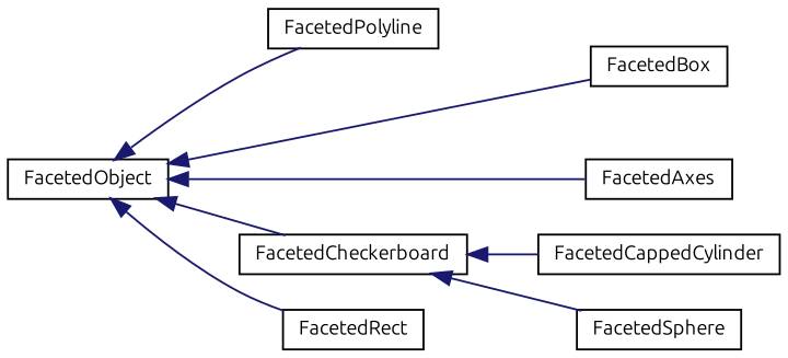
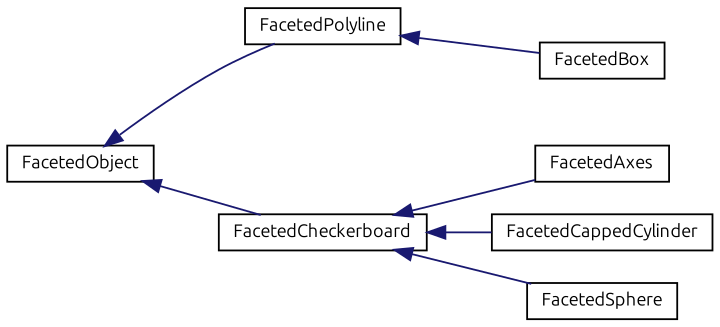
  digraph {
    fontname=Ubuntu
    rankdir=LR
    node [color=black fillcolor=white fontname=Ubuntu fontsize=10 shape=record style=filled]
    edge [color=midnightblue dir=back fontname=Ubuntu fontsize=10 labelfontname=Helvetica labelfontsize=10 style=solid]
    n1 [height=0.2 label=FacetedObject width=0.4]
    n2 [height=0.2 label=FacetedAxes width=0.4]
    n3 [height=0.2 label=FacetedBox width=0.4]
    n4 [height=0.2 label=FacetedCheckerboard width=0.4]
    n5 [height=0.2 label=FacetedPolyline width=0.4]
-   n6 [height=0.2 label=FacetedRect width=0.4]
    n7 [height=0.2 label=FacetedCappedCylinder width=0.4]
    n8 [height=0.2 label=FacetedSphere width=0.4]
-   n1 -> n2
-   n1 -> n3
+   n4 -> n2
+   n5 -> n3
    n1 -> n4
    n1 -> n5
-   n1 -> n6
    n4 -> n7
    n4 -> n8
  }
